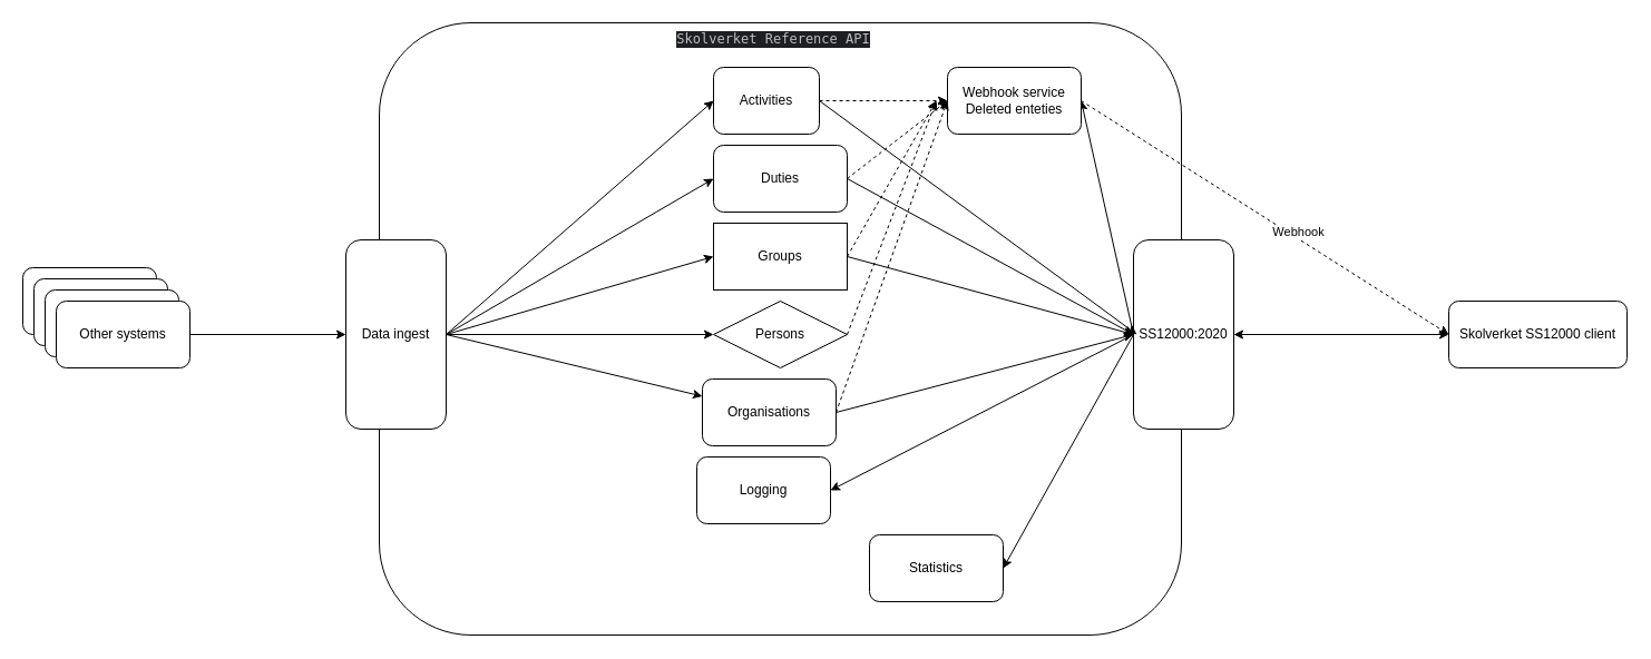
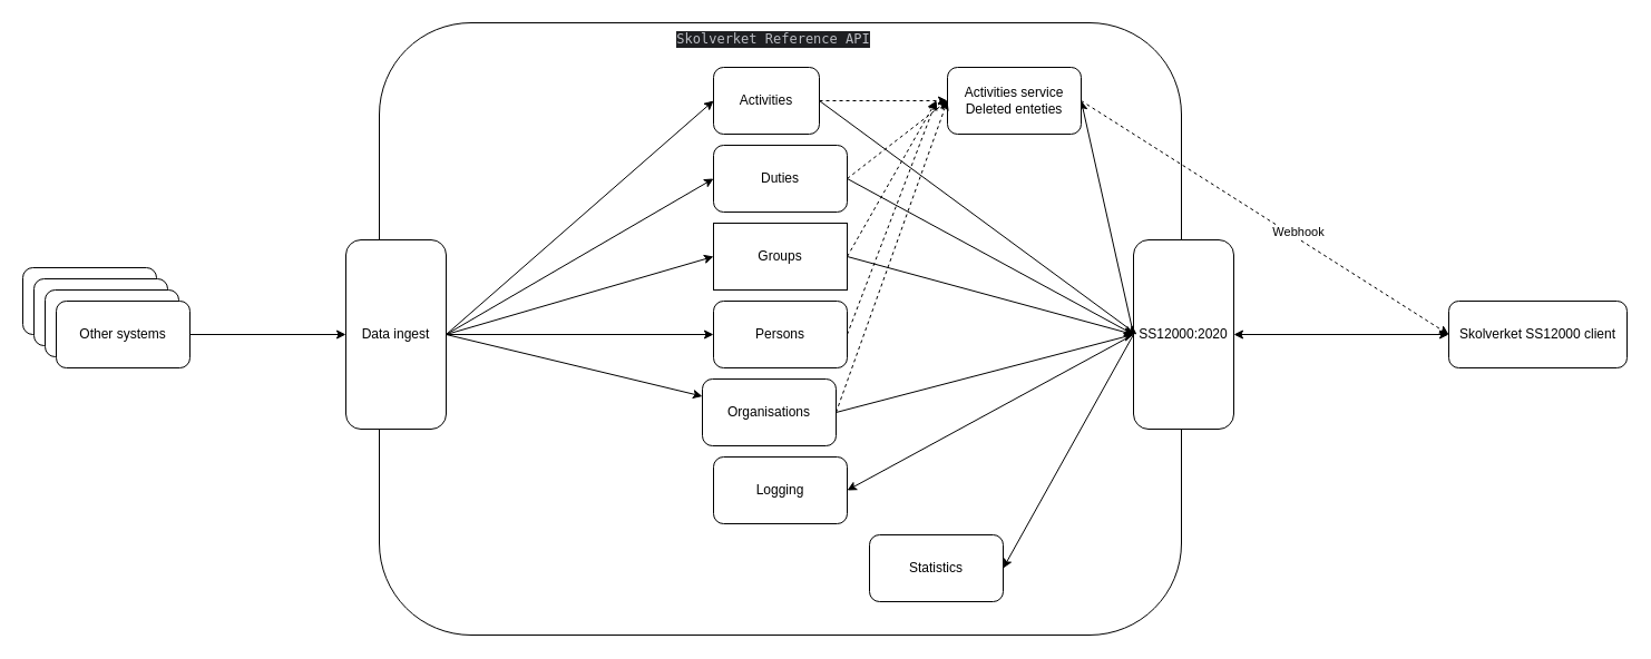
  <mxCell id="0" />
  <mxCell id="1" parent="0" />
  <mxCell id="2" value="" style="rounded=1;whiteSpace=wrap;html=1;fillColor=none;" parent="1" vertex="1"><mxGeometry x="340" y="20" width="720" height="550" as="geometry" /></mxCell>
  <mxCell id="3" style="rounded=0;orthogonalLoop=1;jettySize=auto;html=1;exitX=1;exitY=0.5;exitDx=0;exitDy=0;entryX=0;entryY=0.5;entryDx=0;entryDy=0;" parent="1" source="7" target="17" edge="1"><mxGeometry relative="1" as="geometry" /></mxCell>
  <mxCell id="4" style="edgeStyle=none;rounded=0;orthogonalLoop=1;jettySize=auto;html=1;exitX=1;exitY=0.5;exitDx=0;exitDy=0;entryX=0;entryY=0.5;entryDx=0;entryDy=0;" parent="1" source="7" target="20" edge="1"><mxGeometry relative="1" as="geometry" /></mxCell>
  <mxCell id="5" style="edgeStyle=none;rounded=0;orthogonalLoop=1;jettySize=auto;html=1;exitX=1;exitY=0.5;exitDx=0;exitDy=0;entryX=0;entryY=0.5;entryDx=0;entryDy=0;" parent="1" source="7" target="22" edge="1"><mxGeometry relative="1" as="geometry" /></mxCell>
  <mxCell id="6" style="rounded=0;orthogonalLoop=1;jettySize=auto;html=1;exitX=1;exitY=0.5;exitDx=0;exitDy=0;" edge="1" parent="1" source="7" target="39"><mxGeometry relative="1" as="geometry" /></mxCell>
  <mxCell id="7" value="Data ingest" style="rounded=1;whiteSpace=wrap;html=1;" parent="1" vertex="1"><mxGeometry x="310" y="215" width="90" height="170" as="geometry" /></mxCell>
  <mxCell id="8" style="edgeStyle=none;rounded=0;orthogonalLoop=1;jettySize=auto;html=1;exitX=0;exitY=0.5;exitDx=0;exitDy=0;entryX=1;entryY=0.5;entryDx=0;entryDy=0;" parent="1" source="11" target="26" edge="1"><mxGeometry relative="1" as="geometry" /></mxCell>
  <mxCell id="9" style="edgeStyle=none;rounded=0;orthogonalLoop=1;jettySize=auto;html=1;exitX=0;exitY=0.5;exitDx=0;exitDy=0;entryX=1;entryY=0.5;entryDx=0;entryDy=0;" parent="1" source="11" target="28" edge="1"><mxGeometry relative="1" as="geometry" /></mxCell>
  <mxCell id="10" style="edgeStyle=none;rounded=0;orthogonalLoop=1;jettySize=auto;html=1;exitX=0;exitY=0.5;exitDx=0;exitDy=0;entryX=1;entryY=0.5;entryDx=0;entryDy=0;" parent="1" source="11" target="23" edge="1"><mxGeometry relative="1" as="geometry" /></mxCell>
  <mxCell id="11" value="SS12000:2020" style="rounded=1;whiteSpace=wrap;html=1;" parent="1" vertex="1"><mxGeometry x="1017" y="215" width="90" height="170" as="geometry" /></mxCell>
  <mxCell id="12" style="edgeStyle=none;rounded=0;orthogonalLoop=1;jettySize=auto;html=1;exitX=1;exitY=0.5;exitDx=0;exitDy=0;" parent="1" source="14" edge="1"><mxGeometry relative="1" as="geometry"><mxPoint x="1020" y="300" as="targetPoint" /></mxGeometry></mxCell>
  <mxCell id="13" style="edgeStyle=none;rounded=0;orthogonalLoop=1;jettySize=auto;html=1;exitX=1;exitY=0.5;exitDx=0;exitDy=0;entryX=0;entryY=0.5;entryDx=0;entryDy=0;dashed=1;" parent="1" source="14" target="26" edge="1"><mxGeometry relative="1" as="geometry" /></mxCell>
  <mxCell id="14" value="Activities" style="rounded=1;whiteSpace=wrap;html=1;" parent="1" vertex="1"><mxGeometry x="640" y="60" width="95" height="60" as="geometry" /></mxCell>
  <mxCell id="15" style="edgeStyle=none;rounded=0;orthogonalLoop=1;jettySize=auto;html=1;exitX=1;exitY=0.5;exitDx=0;exitDy=0;entryX=0;entryY=0.5;entryDx=0;entryDy=0;" parent="1" source="17" target="11" edge="1"><mxGeometry relative="1" as="geometry"><mxPoint x="1010" y="220" as="targetPoint" /></mxGeometry></mxCell>
  <mxCell id="16" style="edgeStyle=none;rounded=0;orthogonalLoop=1;jettySize=auto;html=1;exitX=1;exitY=0.5;exitDx=0;exitDy=0;entryX=0;entryY=0.5;entryDx=0;entryDy=0;dashed=1;" parent="1" source="17" target="26" edge="1"><mxGeometry relative="1" as="geometry" /></mxCell>
  <mxCell id="17" value="Duties" style="rounded=1;whiteSpace=wrap;html=1;" parent="1" vertex="1"><mxGeometry x="640" y="130" width="120" height="60" as="geometry" /></mxCell>
  <mxCell id="18" style="edgeStyle=none;rounded=0;orthogonalLoop=1;jettySize=auto;html=1;exitX=1;exitY=0.5;exitDx=0;exitDy=0;entryX=0;entryY=0.5;entryDx=0;entryDy=0;" parent="1" source="20" target="11" edge="1"><mxGeometry relative="1" as="geometry"><mxPoint x="1010" y="210" as="targetPoint" /></mxGeometry></mxCell>
  <mxCell id="19" style="edgeStyle=none;rounded=0;orthogonalLoop=1;jettySize=auto;html=1;exitX=1;exitY=0.5;exitDx=0;exitDy=0;dashed=1;" parent="1" source="20" edge="1"><mxGeometry relative="1" as="geometry"><mxPoint x="840" y="90" as="targetPoint" /></mxGeometry></mxCell>
  <mxCell id="20" value="Groups" style="whiteSpace=wrap;html=1;rounded=0;" parent="1" vertex="1"><mxGeometry x="640" y="200" width="120" height="60" as="geometry" /></mxCell>
  <mxCell id="21" style="edgeStyle=none;rounded=0;orthogonalLoop=1;jettySize=auto;html=1;exitX=1;exitY=0.5;exitDx=0;exitDy=0;dashed=1;" parent="1" source="22" edge="1"><mxGeometry relative="1" as="geometry"><mxPoint x="840" y="90" as="targetPoint" /></mxGeometry></mxCell>
- <mxCell id="22" value="Persons" style="rhombus;whiteSpace=wrap;html=1;" parent="1" vertex="1"><mxGeometry x="640" y="270" width="120" height="60" as="geometry" /></mxCell>
- <mxCell id="23" value="Logging" style="rounded=1;whiteSpace=wrap;html=1;" parent="1" vertex="1"><mxGeometry x="625" y="410" width="120" height="60" as="geometry" /></mxCell>
+ <mxCell id="22" value="Persons" style="rounded=1;whiteSpace=wrap;html=1;" parent="1" vertex="1"><mxGeometry x="640" y="270" width="120" height="60" as="geometry" /></mxCell>
+ <mxCell id="23" value="Logging" style="rounded=1;whiteSpace=wrap;html=1;" parent="1" vertex="1"><mxGeometry x="640" y="410" width="120" height="60" as="geometry" /></mxCell>
  <mxCell id="24" style="edgeStyle=none;rounded=0;orthogonalLoop=1;jettySize=auto;html=1;exitX=1;exitY=0.5;exitDx=0;exitDy=0;entryX=0;entryY=0.5;entryDx=0;entryDy=0;dashed=1;" parent="1" source="26" target="30" edge="1"><mxGeometry relative="1" as="geometry" /></mxCell>
  <mxCell id="25" value="Webhook" style="edgeLabel;html=1;align=center;verticalAlign=middle;resizable=0;points=[];" parent="24" vertex="1" connectable="0"><mxGeometry x="0.22" y="1" relative="1" as="geometry"><mxPoint x="-8" y="-10" as="offset" /></mxGeometry></mxCell>
- <mxCell id="26" value="Webhook service&lt;br&gt;Deleted enteties" style="rounded=1;whiteSpace=wrap;html=1;" parent="1" vertex="1"><mxGeometry x="850" y="60" width="120" height="60" as="geometry" /></mxCell>
+ <mxCell id="26" value="Activities service&lt;br&gt;Deleted enteties" style="rounded=1;whiteSpace=wrap;html=1;" parent="1" vertex="1"><mxGeometry x="850" y="60" width="120" height="60" as="geometry" /></mxCell>
  <mxCell id="27" value="" style="endArrow=classic;html=1;rounded=0;entryX=0;entryY=0.5;entryDx=0;entryDy=0;exitX=1;exitY=0.5;exitDx=0;exitDy=0;" parent="1" source="7" target="14" edge="1"><mxGeometry width="50" height="50" relative="1" as="geometry"><mxPoint x="670" y="330" as="sourcePoint" /><mxPoint x="720" y="280" as="targetPoint" /></mxGeometry></mxCell>
  <mxCell id="28" value="Statistics" style="rounded=1;whiteSpace=wrap;html=1;" parent="1" vertex="1"><mxGeometry x="780" y="480" width="120" height="60" as="geometry" /></mxCell>
  <mxCell id="29" style="edgeStyle=none;rounded=0;orthogonalLoop=1;jettySize=auto;html=1;exitX=0;exitY=0.5;exitDx=0;exitDy=0;entryX=1;entryY=0.5;entryDx=0;entryDy=0;startArrow=classic;startFill=1;" parent="1" source="30" target="11" edge="1"><mxGeometry relative="1" as="geometry" /></mxCell>
  <mxCell id="30" value="Skolverket SS12000 client" style="rounded=1;whiteSpace=wrap;html=1;" parent="1" vertex="1"><mxGeometry x="1300" y="270" width="160" height="60" as="geometry" /></mxCell>
  <mxCell id="31" value="" style="rounded=1;whiteSpace=wrap;html=1;" parent="1" vertex="1"><mxGeometry x="20" y="240" width="120" height="60" as="geometry" /></mxCell>
  <mxCell id="32" value="" style="rounded=1;whiteSpace=wrap;html=1;" parent="1" vertex="1"><mxGeometry x="30" y="250" width="120" height="60" as="geometry" /></mxCell>
  <mxCell id="33" value="" style="rounded=1;whiteSpace=wrap;html=1;" parent="1" vertex="1"><mxGeometry x="40" y="260" width="120" height="60" as="geometry" /></mxCell>
  <mxCell id="34" style="edgeStyle=orthogonalEdgeStyle;rounded=0;orthogonalLoop=1;jettySize=auto;html=1;exitX=1;exitY=0.5;exitDx=0;exitDy=0;entryX=0;entryY=0.5;entryDx=0;entryDy=0;" parent="1" source="35" target="7" edge="1"><mxGeometry relative="1" as="geometry" /></mxCell>
  <mxCell id="35" value="Other systems" style="rounded=1;whiteSpace=wrap;html=1;" parent="1" vertex="1"><mxGeometry x="50" y="270" width="120" height="60" as="geometry" /></mxCell>
  <mxCell id="36" value="&lt;div style=&quot;background-color: rgb(30, 31, 34); color: rgb(188, 190, 196); font-family: &amp;quot;JetBrains Mono&amp;quot;, monospace;&quot;&gt;Skolverket Reference API&lt;/div&gt;" style="text;html=1;strokeColor=none;fillColor=none;align=center;verticalAlign=middle;whiteSpace=wrap;rounded=0;" parent="1" vertex="1"><mxGeometry x="579" y="20" width="230" height="30" as="geometry" /></mxCell>
  <mxCell id="37" style="rounded=0;orthogonalLoop=1;jettySize=auto;html=1;entryX=0;entryY=0.5;entryDx=0;entryDy=0;exitX=1;exitY=0.5;exitDx=0;exitDy=0;dashed=1;" edge="1" parent="1" source="39" target="26"><mxGeometry relative="1" as="geometry" /></mxCell>
  <mxCell id="38" style="rounded=0;orthogonalLoop=1;jettySize=auto;html=1;entryX=0;entryY=0.5;entryDx=0;entryDy=0;exitX=1;exitY=0.5;exitDx=0;exitDy=0;" edge="1" parent="1" source="39" target="11"><mxGeometry relative="1" as="geometry" /></mxCell>
  <mxCell id="39" value="Organisations" style="rounded=1;whiteSpace=wrap;html=1;" vertex="1" parent="1"><mxGeometry x="630" y="340" width="120" height="60" as="geometry" /></mxCell>
